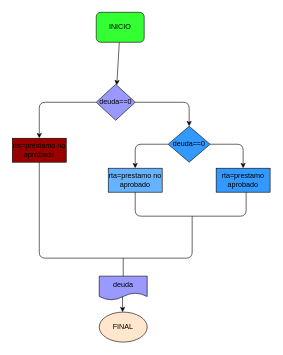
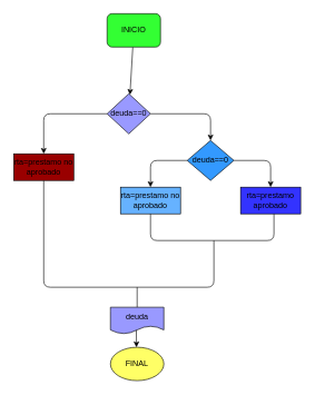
  <mxCell id="0" />
  <mxCell id="1" parent="0" />
  <mxCell id="2" value="" style="edgeStyle=none;html=1;" edge="1" parent="1" source="3" target="6"><mxGeometry relative="1" as="geometry" /></mxCell>
  <mxCell id="3" value="&lt;font color=&quot;#000000&quot;&gt;INICIO&lt;/font&gt;" style="whiteSpace=wrap;html=1;fillColor=#33FF33;rounded=1;" vertex="1" parent="1"><mxGeometry x="160" y="20" width="80" height="50" as="geometry" /></mxCell>
  <mxCell id="4" style="edgeStyle=orthogonalEdgeStyle;html=1;exitX=0;exitY=0.5;exitDx=0;exitDy=0;" edge="1" parent="1" source="6" target="7"><mxGeometry relative="1" as="geometry" /></mxCell>
  <mxCell id="5" style="edgeStyle=orthogonalEdgeStyle;html=1;exitX=1;exitY=0.5;exitDx=0;exitDy=0;" edge="1" parent="1" source="6" target="10"><mxGeometry relative="1" as="geometry" /></mxCell>
  <mxCell id="6" value="&lt;font color=&quot;#000000&quot;&gt;deuda==0&lt;/font&gt;" style="rhombus;whiteSpace=wrap;html=1;fillColor=#9999FF;" vertex="1" parent="1"><mxGeometry x="160" y="140" width="65" height="60" as="geometry" /></mxCell>
  <mxCell id="7" value="&lt;font color=&quot;#000000&quot;&gt;rta=prestamo no aprobado&lt;/font&gt;" style="rounded=0;whiteSpace=wrap;html=1;fillColor=#990000;" vertex="1" parent="1"><mxGeometry x="20" y="230" width="90" height="40" as="geometry" /></mxCell>
  <mxCell id="8" style="edgeStyle=orthogonalEdgeStyle;html=1;exitX=1;exitY=0.5;exitDx=0;exitDy=0;entryX=0.5;entryY=0;entryDx=0;entryDy=0;" edge="1" parent="1" source="10" target="12"><mxGeometry relative="1" as="geometry" /></mxCell>
  <mxCell id="9" style="edgeStyle=orthogonalEdgeStyle;html=1;exitX=0;exitY=0.5;exitDx=0;exitDy=0;entryX=0.5;entryY=0;entryDx=0;entryDy=0;" edge="1" parent="1" source="10" target="11"><mxGeometry relative="1" as="geometry" /></mxCell>
  <mxCell id="10" value="&lt;font color=&quot;#000000&quot;&gt;deuda==0&lt;/font&gt;" style="rhombus;whiteSpace=wrap;html=1;fillColor=#3399FF;" vertex="1" parent="1"><mxGeometry x="280" y="210" width="70" height="60" as="geometry" /></mxCell>
  <mxCell id="11" value="&lt;font color=&quot;#000000&quot;&gt;rta=prestamo no aprobado&lt;/font&gt;" style="rounded=0;whiteSpace=wrap;html=1;fillColor=#66B2FF;" vertex="1" parent="1"><mxGeometry x="180" y="280" width="90" height="40" as="geometry" /></mxCell>
- <mxCell id="12" value="&lt;font color=&quot;#000000&quot;&gt;rta=prestamo aprobado&lt;/font&gt;" style="rounded=0;whiteSpace=wrap;html=1;fillColor=#3399ff;" vertex="1" parent="1"><mxGeometry x="360" y="280" width="90" height="40" as="geometry" /></mxCell>
+ <mxCell id="12" value="&lt;font color=&quot;#000000&quot;&gt;rta=prestamo aprobado&lt;/font&gt;" style="rounded=0;whiteSpace=wrap;html=1;fillColor=#3333FF;" vertex="1" parent="1"><mxGeometry x="360" y="280" width="90" height="40" as="geometry" /></mxCell>
  <mxCell id="13" value="" style="endArrow=none;html=1;exitX=0.5;exitY=1;exitDx=0;exitDy=0;" edge="1" parent="1" source="11"><mxGeometry width="50" height="50" relative="1" as="geometry"><mxPoint x="280" y="320" as="sourcePoint" /><mxPoint x="410" y="320" as="targetPoint" /><Array as="points"><mxPoint x="225" y="360" /><mxPoint x="410" y="360" /></Array></mxGeometry></mxCell>
  <mxCell id="14" value="" style="endArrow=none;html=1;entryX=0.5;entryY=1;entryDx=0;entryDy=0;" edge="1" parent="1" target="7"><mxGeometry width="50" height="50" relative="1" as="geometry"><mxPoint x="320" y="360" as="sourcePoint" /><mxPoint x="20" y="270" as="targetPoint" /><Array as="points"><mxPoint x="320" y="430" /><mxPoint x="65" y="430" /></Array></mxGeometry></mxCell>
  <mxCell id="15" value="&lt;font color=&quot;#000000&quot;&gt;deuda&lt;/font&gt;" style="shape=document;whiteSpace=wrap;html=1;boundedLbl=1;fillColor=#9999FF;" vertex="1" parent="1"><mxGeometry x="165" y="460" width="80" height="40" as="geometry" /></mxCell>
- <mxCell id="16" value="&lt;font color=&quot;#000000&quot;&gt;FINAL&lt;/font&gt;" style="ellipse;whiteSpace=wrap;html=1;fillColor=#ffe6cc;" vertex="1" parent="1"><mxGeometry x="165" y="520" width="80" height="50" as="geometry" /></mxCell>
+ <mxCell id="16" value="&lt;font color=&quot;#000000&quot;&gt;FINAL&lt;/font&gt;" style="ellipse;whiteSpace=wrap;html=1;fillColor=#FFFF66;" vertex="1" parent="1"><mxGeometry x="165" y="520" width="80" height="50" as="geometry" /></mxCell>
  <mxCell id="17" value="" style="endArrow=none;html=1;exitX=0.5;exitY=0;exitDx=0;exitDy=0;" edge="1" parent="1" source="15"><mxGeometry width="50" height="50" relative="1" as="geometry"><mxPoint x="80" y="480" as="sourcePoint" /><mxPoint x="205" y="430" as="targetPoint" /></mxGeometry></mxCell>
  <mxCell id="18" value="" style="endArrow=classic;html=1;exitX=0.485;exitY=0.858;exitDx=0;exitDy=0;exitPerimeter=0;" edge="1" parent="1" source="15"><mxGeometry width="50" height="50" relative="1" as="geometry"><mxPoint x="80" y="480" as="sourcePoint" /><mxPoint x="204" y="520" as="targetPoint" /></mxGeometry></mxCell>
